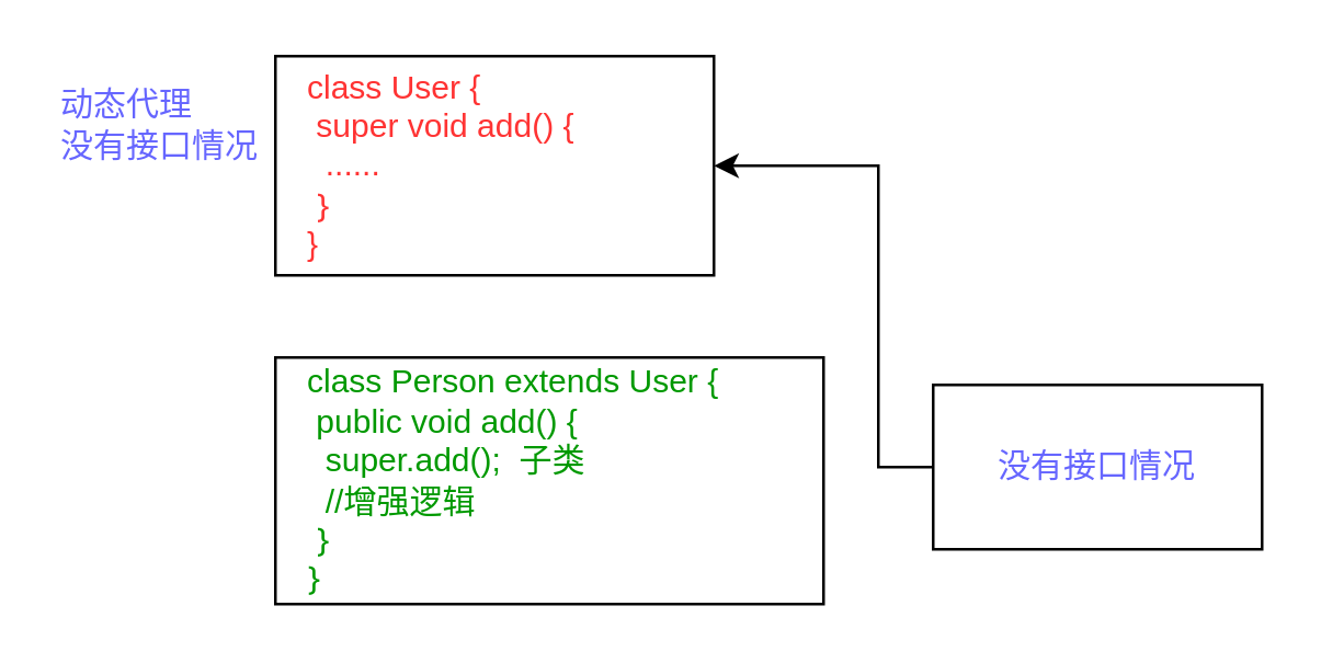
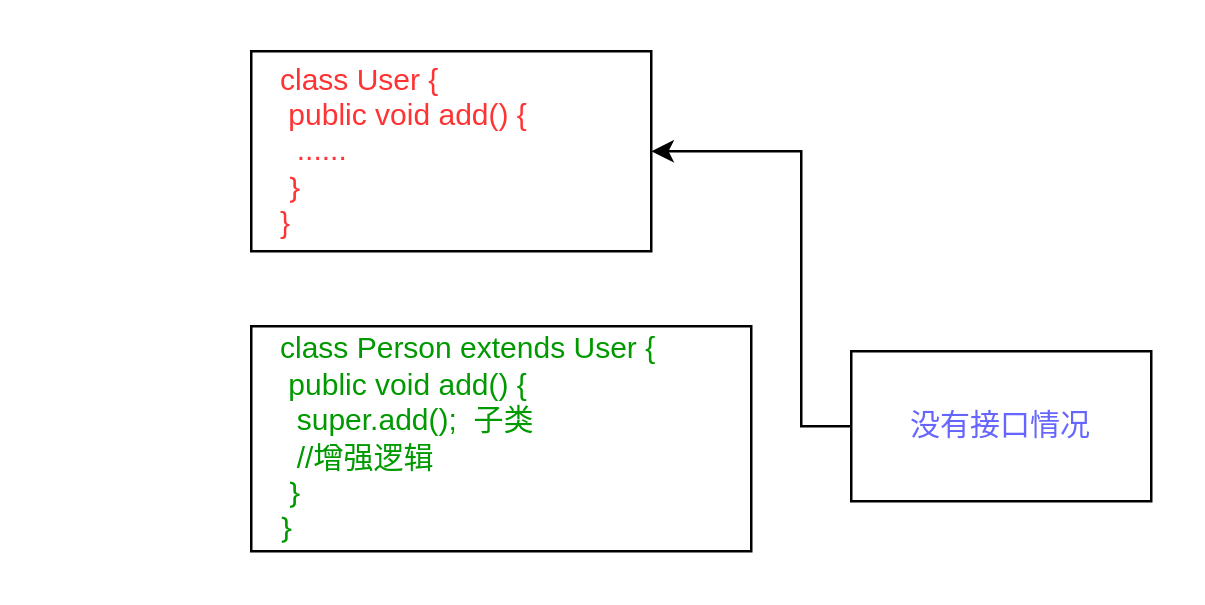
  <mxCell id="0" />
  <mxCell id="1" parent="0" />
  <mxCell id="2" value="" style="rounded=0;whiteSpace=wrap;html=1;" vertex="1" parent="1"><mxGeometry x="100" y="20" width="160" height="80" as="geometry" /></mxCell>
  <mxCell id="3" value="" style="rounded=0;whiteSpace=wrap;html=1;" vertex="1" parent="1"><mxGeometry x="100" y="130" width="200" height="90" as="geometry" /></mxCell>
- <mxCell id="4" value="&lt;font color=&quot;#ff3333&quot;&gt;class User {&lt;br&gt;&lt;span style=&quot;white-space: pre;&quot;&gt; &lt;/span&gt;super void add() {&lt;br&gt;&lt;span style=&quot;white-space: pre;&quot;&gt;&lt;span style=&quot;white-space: pre;&quot;&gt; &lt;span style=&quot;white-space: pre;&quot;&gt; &lt;/span&gt;.&lt;/span&gt;..... &lt;/span&gt;&lt;br&gt;&lt;span style=&quot;white-space: pre;&quot;&gt; &lt;/span&gt;｝&lt;br&gt;}&lt;/font&gt;" style="text;html=1;strokeColor=none;fillColor=none;align=left;verticalAlign=middle;whiteSpace=wrap;rounded=0;" vertex="1" parent="1"><mxGeometry x="110" y="45" width="140" height="30" as="geometry" /></mxCell>
+ <mxCell id="4" value="&lt;font color=&quot;#ff3333&quot;&gt;class User {&lt;br&gt;&lt;span style=&quot;white-space: pre;&quot;&gt; &lt;/span&gt;public void add() {&lt;br&gt;&lt;span style=&quot;white-space: pre;&quot;&gt;&lt;span style=&quot;white-space: pre;&quot;&gt; &lt;span style=&quot;white-space: pre;&quot;&gt; &lt;/span&gt;.&lt;/span&gt;..... &lt;/span&gt;&lt;br&gt;&lt;span style=&quot;white-space: pre;&quot;&gt; &lt;/span&gt;｝&lt;br&gt;}&lt;/font&gt;" style="text;html=1;strokeColor=none;fillColor=none;align=left;verticalAlign=middle;whiteSpace=wrap;rounded=0;" vertex="1" parent="1"><mxGeometry x="110" y="45" width="140" height="30" as="geometry" /></mxCell>
  <mxCell id="5" value="&lt;font color=&quot;#009900&quot;&gt;class Person extends User {&lt;br&gt;&lt;span style=&quot;white-space: pre;&quot;&gt; &lt;/span&gt;public void add() {&lt;br&gt;&lt;span style=&quot;white-space: pre;&quot;&gt; &lt;/span&gt;&lt;span style=&quot;white-space: pre;&quot;&gt; &lt;/span&gt;super.add();&lt;span style=&quot;white-space: pre;&quot;&gt; &lt;span style=&quot;white-space: pre;&quot;&gt; &lt;/span&gt;子类&lt;/span&gt;&lt;br&gt;&lt;span style=&quot;white-space: pre;&quot;&gt; &lt;/span&gt;&lt;span style=&quot;white-space: pre;&quot;&gt; &lt;/span&gt;//增强逻辑&lt;br&gt;&lt;span style=&quot;white-space: pre;&quot;&gt; &lt;/span&gt;｝&lt;br&gt;｝&lt;/font&gt;" style="text;html=1;strokeColor=none;fillColor=none;align=left;verticalAlign=middle;whiteSpace=wrap;rounded=0;" vertex="1" parent="1"><mxGeometry x="110" y="160" width="190" height="30" as="geometry" /></mxCell>
- <mxCell id="6" value="&lt;font color=&quot;#6666ff&quot;&gt;动态代理&lt;br&gt;没有接口情况&lt;/font&gt;" style="text;html=1;strokeColor=none;fillColor=none;align=left;verticalAlign=middle;whiteSpace=wrap;rounded=0;" vertex="1" parent="1"><mxGeometry x="20" y="30" width="80" height="30" as="geometry" /></mxCell>
  <mxCell id="7" style="edgeStyle=orthogonalEdgeStyle;rounded=0;orthogonalLoop=1;jettySize=auto;html=1;entryX=1;entryY=0.5;entryDx=0;entryDy=0;fontColor=#6666FF;" edge="1" parent="1" source="8" target="2"><mxGeometry relative="1" as="geometry"><Array as="points"><mxPoint x="320" y="170" /><mxPoint x="320" y="60" /></Array></mxGeometry></mxCell>
  <mxCell id="8" value="没有接口情况" style="rounded=0;whiteSpace=wrap;html=1;fontColor=#6666FF;" vertex="1" parent="1"><mxGeometry x="340" y="140" width="120" height="60" as="geometry" /></mxCell>
